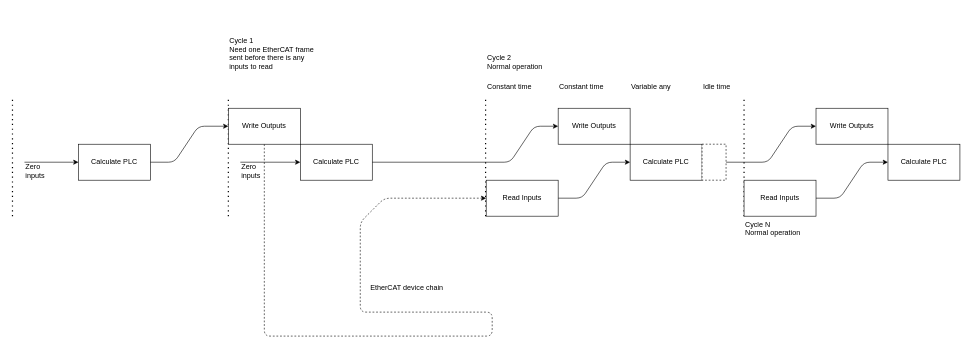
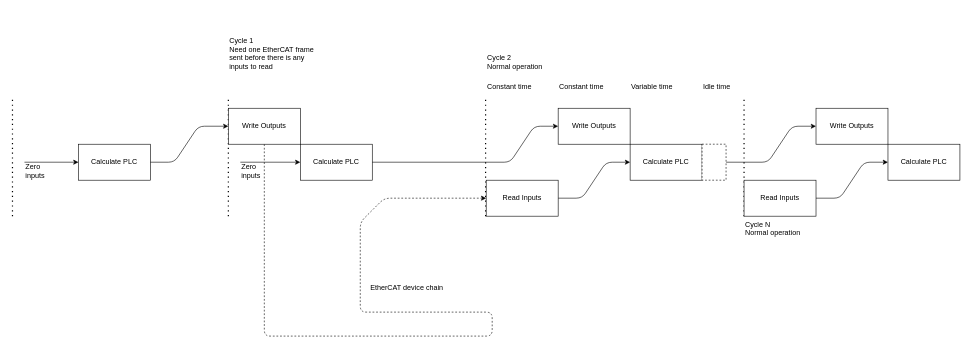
  <mxCell id="0" />
  <mxCell id="1" parent="0" />
  <mxCell id="2" value="" style="endArrow=none;dashed=1;html=1;dashPattern=1 3;strokeWidth=2;" edge="1" parent="1"><mxGeometry width="50" height="50" relative="1" as="geometry"><mxPoint x="809" y="360" as="sourcePoint" /><mxPoint x="809" y="160" as="targetPoint" /></mxGeometry></mxCell>
  <mxCell id="3" style="edgeStyle=none;html=1;exitX=1;exitY=0.5;exitDx=0;exitDy=0;entryX=0;entryY=0.5;entryDx=0;entryDy=0;" edge="1" parent="1" source="4" target="7"><mxGeometry relative="1" as="geometry"><Array as="points"><mxPoint x="970" y="330" /><mxPoint x="1010" y="270" /></Array></mxGeometry></mxCell>
  <mxCell id="4" value="Read Inputs" style="rounded=0;whiteSpace=wrap;html=1;" vertex="1" parent="1"><mxGeometry x="810" y="300" width="120" height="60" as="geometry" /></mxCell>
  <mxCell id="5" style="edgeStyle=none;html=1;exitX=0.5;exitY=1;exitDx=0;exitDy=0;entryX=0;entryY=0.5;entryDx=0;entryDy=0;dashed=1;" edge="1" parent="1" source="21"><mxGeometry relative="1" as="geometry"><mxPoint x="560" y="240" as="sourcePoint" /><mxPoint x="810" y="330" as="targetPoint" /><Array as="points"><mxPoint x="440" y="560" /><mxPoint x="820" y="560" /><mxPoint x="820" y="520" /><mxPoint x="600" y="520" /><mxPoint x="600" y="370" /><mxPoint x="640" y="330" /></Array></mxGeometry></mxCell>
  <mxCell id="6" value="Write Outputs" style="rounded=0;whiteSpace=wrap;html=1;" vertex="1" parent="1"><mxGeometry x="930" y="180" width="120" height="60" as="geometry" /></mxCell>
  <mxCell id="7" value="Calculate PLC" style="rounded=0;whiteSpace=wrap;html=1;" vertex="1" parent="1"><mxGeometry x="1050" y="240" width="120" height="60" as="geometry" /></mxCell>
  <mxCell id="8" value="" style="endArrow=none;dashed=1;html=1;dashPattern=1 3;strokeWidth=2;" edge="1" parent="1"><mxGeometry width="50" height="50" relative="1" as="geometry"><mxPoint x="1240" y="360" as="sourcePoint" /><mxPoint x="1240" y="160" as="targetPoint" /></mxGeometry></mxCell>
  <mxCell id="9" style="edgeStyle=none;html=1;exitX=1;exitY=0.5;exitDx=0;exitDy=0;entryX=0;entryY=0.5;entryDx=0;entryDy=0;" edge="1" parent="1" source="10" target="12"><mxGeometry relative="1" as="geometry"><Array as="points"><mxPoint x="1400" y="330" /><mxPoint x="1440" y="270" /></Array></mxGeometry></mxCell>
  <mxCell id="10" value="Read Inputs" style="rounded=0;whiteSpace=wrap;html=1;" vertex="1" parent="1"><mxGeometry x="1240" y="300" width="120" height="60" as="geometry" /></mxCell>
  <mxCell id="11" value="Write Outputs" style="rounded=0;whiteSpace=wrap;html=1;" vertex="1" parent="1"><mxGeometry x="1360" y="180" width="120" height="60" as="geometry" /></mxCell>
  <mxCell id="12" value="Calculate PLC" style="rounded=0;whiteSpace=wrap;html=1;" vertex="1" parent="1"><mxGeometry x="1480" y="240" width="120" height="60" as="geometry" /></mxCell>
  <mxCell id="13" style="edgeStyle=none;html=1;exitX=1;exitY=0.5;exitDx=0;exitDy=0;entryX=0;entryY=0.5;entryDx=0;entryDy=0;" edge="1" parent="1" source="15"><mxGeometry relative="1" as="geometry"><mxPoint x="1240" y="270" as="sourcePoint" /><mxPoint x="1360" y="210" as="targetPoint" /><Array as="points"><mxPoint x="1280" y="270" /><mxPoint x="1320" y="210" /></Array></mxGeometry></mxCell>
  <mxCell id="14" value="EtherCAT device chain" style="text;html=1;strokeColor=none;fillColor=none;align=left;verticalAlign=middle;whiteSpace=wrap;rounded=0;" vertex="1" parent="1"><mxGeometry x="615" y="465" width="220" height="30" as="geometry" /></mxCell>
  <mxCell id="15" value="" style="rounded=0;whiteSpace=wrap;html=1;dashed=1;" vertex="1" parent="1"><mxGeometry x="1170" y="240" width="40" height="60" as="geometry" /></mxCell>
  <mxCell id="16" value="Constant time" style="text;html=1;strokeColor=none;fillColor=none;align=left;verticalAlign=top;whiteSpace=wrap;rounded=0;dashed=1;" vertex="1" parent="1"><mxGeometry x="810" y="130" width="120" height="30" as="geometry" /></mxCell>
  <mxCell id="17" value="Constant time" style="text;html=1;strokeColor=none;fillColor=none;align=left;verticalAlign=top;whiteSpace=wrap;rounded=0;dashed=1;" vertex="1" parent="1"><mxGeometry x="930" y="130" width="120" height="30" as="geometry" /></mxCell>
- <mxCell id="18" value="Variable any" style="text;html=1;strokeColor=none;fillColor=none;align=left;verticalAlign=top;whiteSpace=wrap;rounded=0;dashed=1;" vertex="1" parent="1"><mxGeometry x="1050" y="130" width="120" height="30" as="geometry" /></mxCell>
+ <mxCell id="18" value="Variable time" style="text;html=1;strokeColor=none;fillColor=none;align=left;verticalAlign=top;whiteSpace=wrap;rounded=0;dashed=1;" vertex="1" parent="1"><mxGeometry x="1050" y="130" width="120" height="30" as="geometry" /></mxCell>
  <mxCell id="19" value="Idle time" style="text;html=1;strokeColor=none;fillColor=none;align=left;verticalAlign=top;whiteSpace=wrap;rounded=0;dashed=1;" vertex="1" parent="1"><mxGeometry x="1170" y="130" width="70" height="30" as="geometry" /></mxCell>
  <mxCell id="20" value="" style="endArrow=none;dashed=1;html=1;dashPattern=1 3;strokeWidth=2;" edge="1" parent="1"><mxGeometry width="50" height="50" relative="1" as="geometry"><mxPoint x="380" y="360" as="sourcePoint" /><mxPoint x="380" y="160" as="targetPoint" /></mxGeometry></mxCell>
  <mxCell id="21" value="Write Outputs" style="rounded=0;whiteSpace=wrap;html=1;" vertex="1" parent="1"><mxGeometry x="380" y="180" width="120" height="60" as="geometry" /></mxCell>
  <mxCell id="22" value="Calculate PLC" style="rounded=0;whiteSpace=wrap;html=1;" vertex="1" parent="1"><mxGeometry x="500" y="240" width="120" height="60" as="geometry" /></mxCell>
  <mxCell id="23" style="edgeStyle=none;html=1;exitX=1;exitY=0.5;exitDx=0;exitDy=0;entryX=0;entryY=0.5;entryDx=0;entryDy=0;" edge="1" parent="1" source="22"><mxGeometry relative="1" as="geometry"><mxPoint x="810" y="270" as="sourcePoint" /><mxPoint x="930" y="210" as="targetPoint" /><Array as="points"><mxPoint x="850" y="270" /><mxPoint x="890" y="210" /></Array></mxGeometry></mxCell>
  <mxCell id="24" value="" style="endArrow=none;dashed=1;html=1;dashPattern=1 3;strokeWidth=2;" edge="1" parent="1"><mxGeometry width="50" height="50" relative="1" as="geometry"><mxPoint x="20" y="360" as="sourcePoint" /><mxPoint x="20" y="160" as="targetPoint" /></mxGeometry></mxCell>
  <mxCell id="25" style="edgeStyle=none;html=1;entryX=0;entryY=0.5;entryDx=0;entryDy=0;" edge="1" parent="1" target="26"><mxGeometry relative="1" as="geometry"><mxPoint x="40" y="270" as="sourcePoint" /></mxGeometry></mxCell>
  <mxCell id="26" value="Calculate PLC" style="rounded=0;whiteSpace=wrap;html=1;" vertex="1" parent="1"><mxGeometry x="130" y="240" width="120" height="60" as="geometry" /></mxCell>
  <mxCell id="27" style="edgeStyle=none;html=1;exitX=1;exitY=0.5;exitDx=0;exitDy=0;" edge="1" parent="1" source="26"><mxGeometry relative="1" as="geometry"><mxPoint x="380" y="270" as="sourcePoint" /><mxPoint x="380" y="210" as="targetPoint" /><Array as="points"><mxPoint x="290" y="270" /><mxPoint x="330" y="210" /></Array></mxGeometry></mxCell>
  <mxCell id="28" value="Zero inputs" style="text;html=1;strokeColor=none;fillColor=none;align=left;verticalAlign=middle;whiteSpace=wrap;rounded=0;dashed=1;" vertex="1" parent="1"><mxGeometry x="40" y="270" width="60" height="30" as="geometry" /></mxCell>
  <mxCell id="29" value="Cycle 1&lt;br&gt;Need one EtherCAT frame sent before there is any inputs to read" style="text;html=1;strokeColor=none;fillColor=none;align=left;verticalAlign=bottom;whiteSpace=wrap;rounded=0;dashed=1;" vertex="1" parent="1"><mxGeometry x="380" y="20" width="150" height="100" as="geometry" /></mxCell>
  <mxCell id="30" style="edgeStyle=none;html=1;entryX=0;entryY=0.5;entryDx=0;entryDy=0;exitX=0;exitY=0;exitDx=0;exitDy=0;" edge="1" parent="1" source="31" target="22"><mxGeometry relative="1" as="geometry"><mxPoint x="530" y="270" as="sourcePoint" /><mxPoint x="620" y="270" as="targetPoint" /></mxGeometry></mxCell>
  <mxCell id="31" value="Zero inputs" style="text;html=1;strokeColor=none;fillColor=none;align=left;verticalAlign=middle;whiteSpace=wrap;rounded=0;dashed=1;" vertex="1" parent="1"><mxGeometry x="400" y="270" width="60" height="30" as="geometry" /></mxCell>
  <mxCell id="32" value="Cycle 2&lt;br&gt;Normal operation" style="text;html=1;strokeColor=none;fillColor=none;align=left;verticalAlign=bottom;whiteSpace=wrap;rounded=0;dashed=1;" vertex="1" parent="1"><mxGeometry x="810" y="20" width="240" height="100" as="geometry" /></mxCell>
  <mxCell id="33" value="Cycle N&lt;br&gt;Normal operation" style="text;html=1;strokeColor=none;fillColor=none;align=left;verticalAlign=top;whiteSpace=wrap;rounded=0;dashed=1;" vertex="1" parent="1"><mxGeometry x="1240" y="360" width="240" height="100" as="geometry" /></mxCell>
